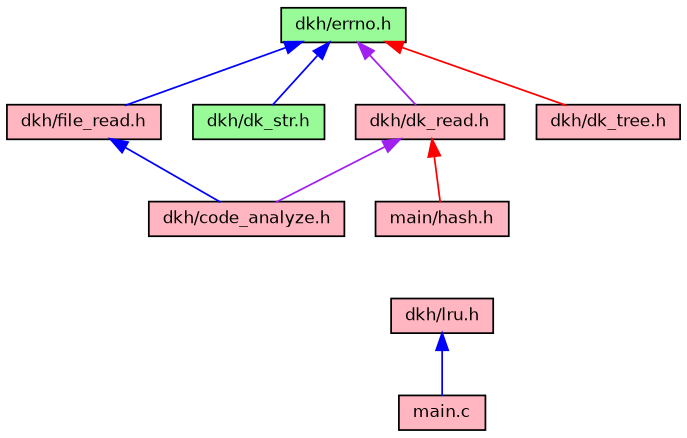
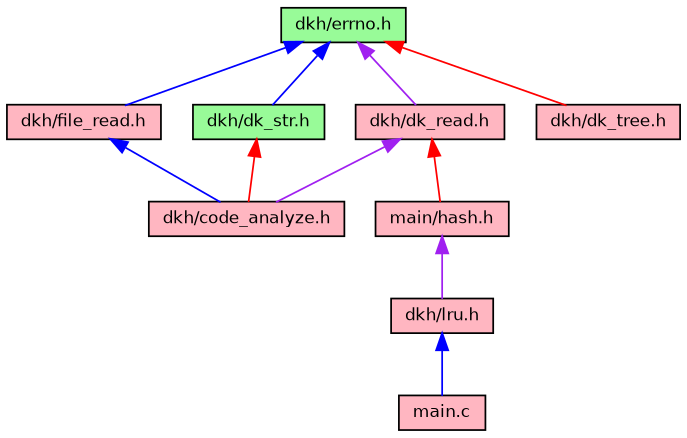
  digraph {
    node [color=black fillcolor=lightpink fontname=Helvetica fontsize=10 shape=record style=filled]
    edge [color=blue dir=back fontname=Helvetica fontsize=10 labelfontname=Helvetica labelfontsize=10 style=solid]
    n1 [fillcolor=palegreen fontcolor=black height=0.2 label="dkh/errno.h" width=0.4]
    n2 [height=0.2 label="dkh/file_read.h" width=0.4]
    n3 [fillcolor=palegreen height=0.2 label="dkh/dk_str.h" width=0.4]
    n4 [height=0.2 label="dkh/dk_read.h" width=0.4]
    n5 [height=0.2 label="dkh/dk_tree.h" width=0.4]
    n6 [height=0.2 label="dkh/code_analyze.h" width=0.4]
    n7 [height=0.2 label="main/hash.h" width=0.4]
    n8 [height=0.2 label="dkh/lru.h" width=0.4]
    n9 [height=0.2 label="main.c" width=0.4]
    n1 -> n2
    n1 -> n3
    n1 -> n4 [color=purple]
    n1 -> n5 [color=red]
    n2 -> n6
+   n3 -> n6 [color=red]
    n4 -> n6 [color=purple]
    n4 -> n7 [color=red]
+   n7 -> n8 [color=purple]
    n8 -> n9
  }
